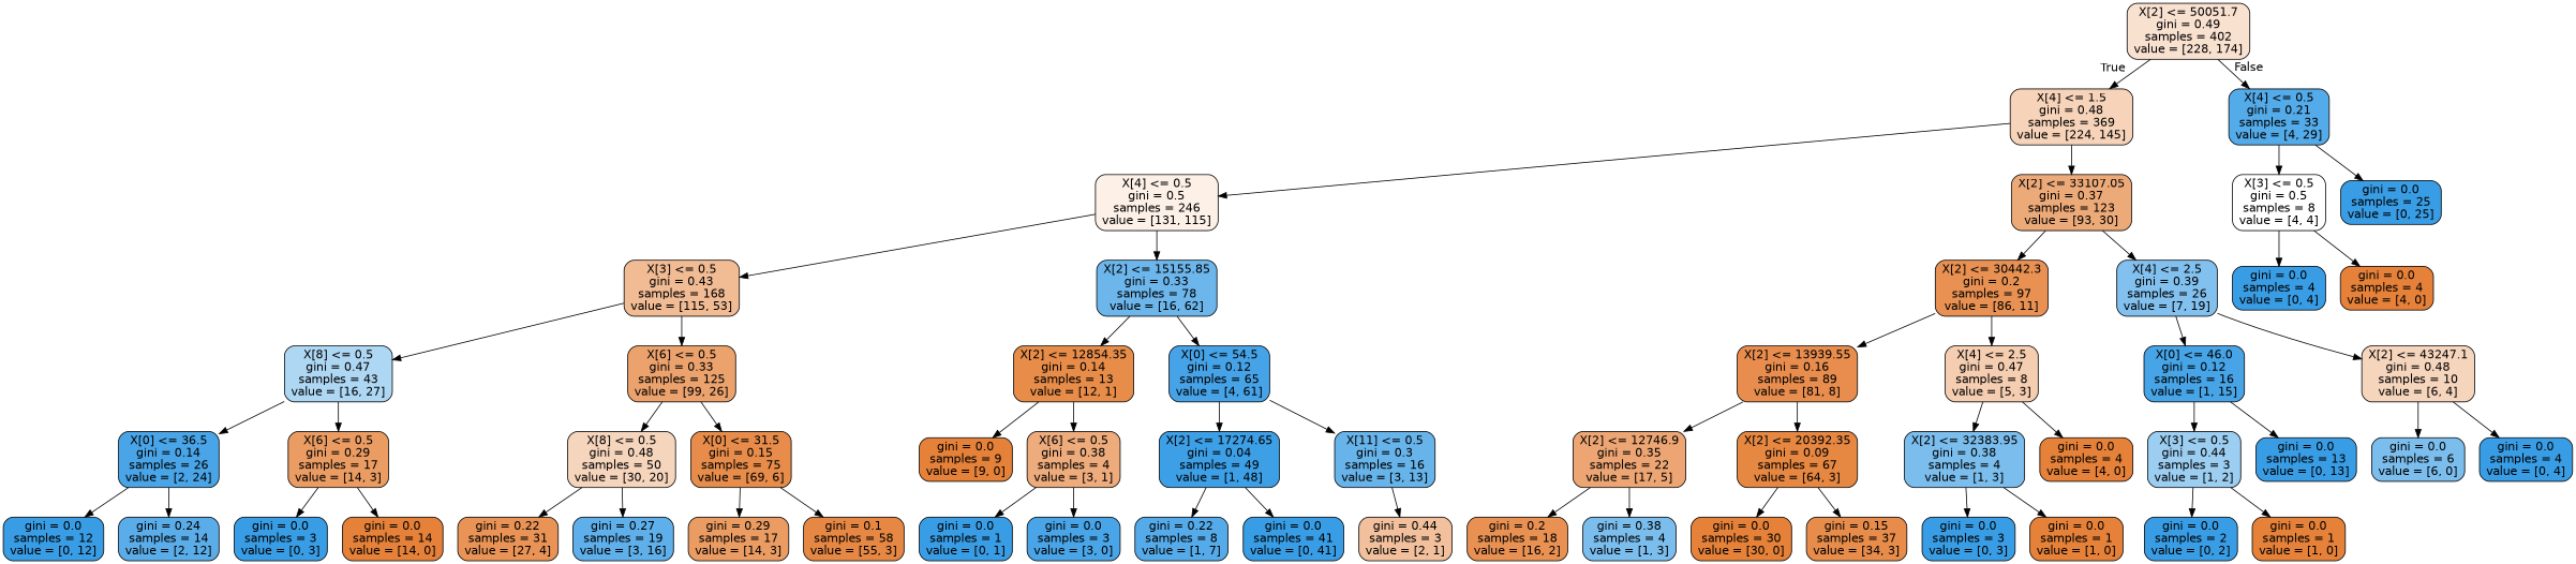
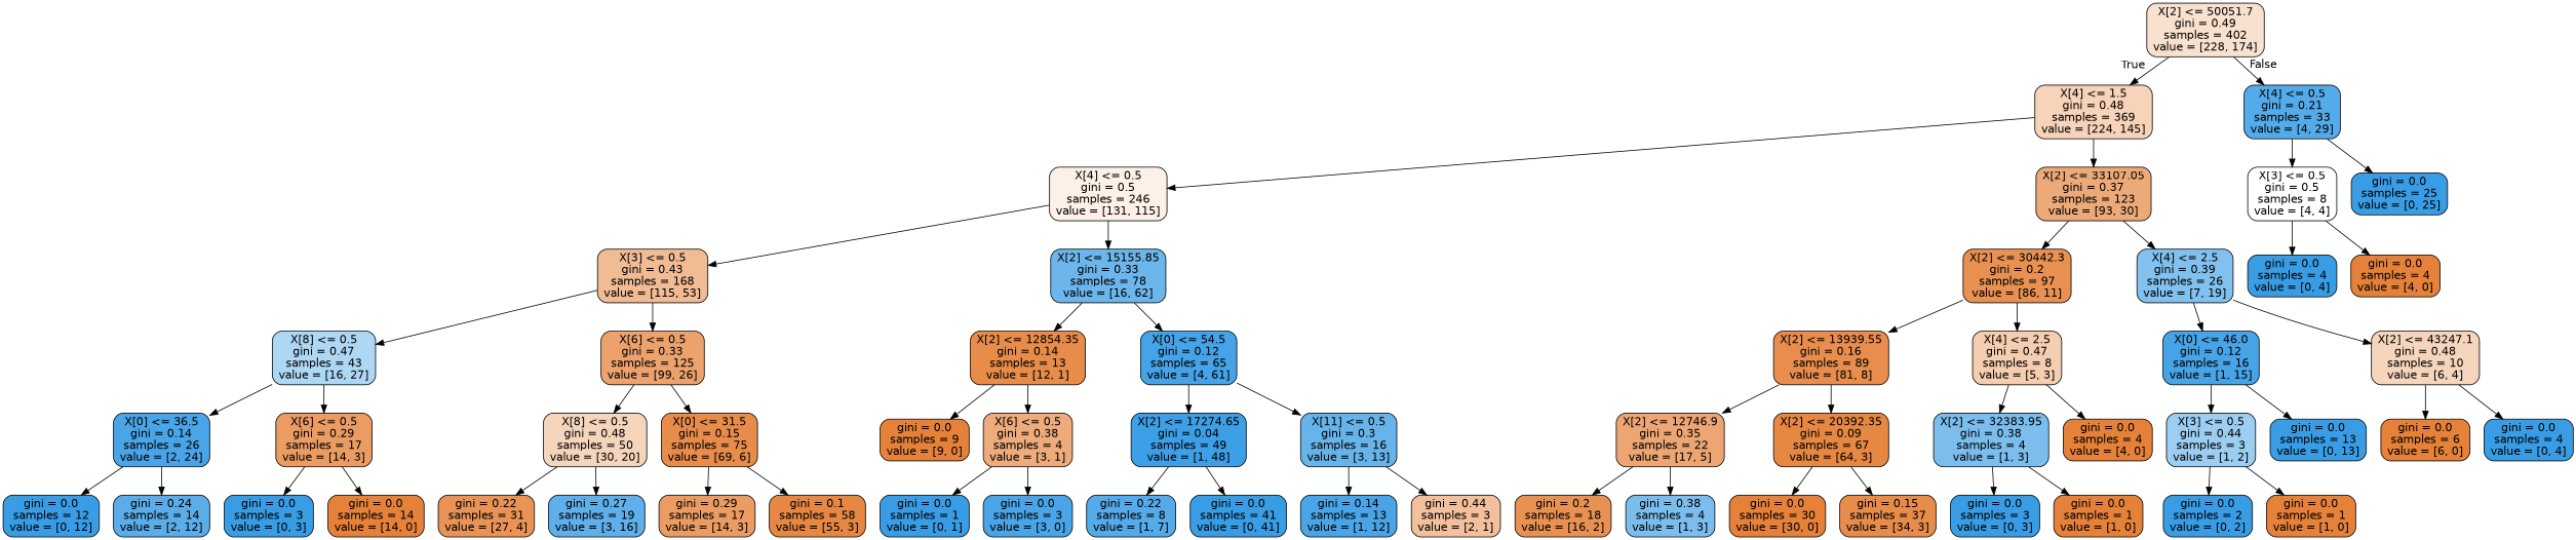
  digraph {
    node [color=black fillcolor="#399de5" fontname=helvetica shape=box style="filled, rounded"]
    edge [fontname=helvetica]
    n1 [fillcolor="#f9e1d0" label="X[2] <= 50051.7\ngini = 0.49\nsamples = 402\nvalue = [228, 174]"]
    n2 [fillcolor="#f6d3b9" label="X[4] <= 1.5\ngini = 0.48\nsamples = 369\nvalue = [224, 145]"]
    n3 [fillcolor="#54abe9" label="X[4] <= 0.5\ngini = 0.21\nsamples = 33\nvalue = [4, 29]"]
    n4 [fillcolor="#fcf0e7" label="X[4] <= 0.5\ngini = 0.5\nsamples = 246\nvalue = [131, 115]"]
    n5 [fillcolor="#edaa79" label="X[2] <= 33107.05\ngini = 0.37\nsamples = 123\nvalue = [93, 30]"]
    n6 [fillcolor="#ffffff" label="X[3] <= 0.5\ngini = 0.5\nsamples = 8\nvalue = [4, 4]"]
    n7 [label="gini = 0.0\nsamples = 25\nvalue = [0, 25]"]
    n8 [fillcolor="#f1bb94" label="X[3] <= 0.5\ngini = 0.43\nsamples = 168\nvalue = [115, 53]"]
    n9 [fillcolor="#6cb6ec" label="X[2] <= 15155.85\ngini = 0.33\nsamples = 78\nvalue = [16, 62]"]
    n10 [fillcolor="#e89152" label="X[2] <= 30442.3\ngini = 0.2\nsamples = 97\nvalue = [86, 11]"]
    n11 [fillcolor="#82c1ef" label="X[4] <= 2.5\ngini = 0.39\nsamples = 26\nvalue = [7, 19]"]
    n12 [fillcolor="#aed7f4" label="X[8] <= 0.5\ngini = 0.47\nsamples = 43\nvalue = [16, 27]"]
    n13 [fillcolor="#eca26d" label="X[6] <= 0.5\ngini = 0.33\nsamples = 125\nvalue = [99, 26]"]
    n14 [fillcolor="#e78c49" label="X[2] <= 12854.35\ngini = 0.14\nsamples = 13\nvalue = [12, 1]"]
    n15 [fillcolor="#46a3e7" label="X[0] <= 54.5\ngini = 0.12\nsamples = 65\nvalue = [4, 61]"]
    n16 [fillcolor="#49a5e7" label="X[0] <= 36.5\ngini = 0.14\nsamples = 26\nvalue = [2, 24]"]
    n17 [fillcolor="#eb9c63" label="X[6] <= 0.5\ngini = 0.29\nsamples = 17\nvalue = [14, 3]"]
    n18 [fillcolor="#f6d5bd" label="X[8] <= 0.5\ngini = 0.48\nsamples = 50\nvalue = [30, 20]"]
    n19 [fillcolor="#e78c4a" label="X[0] <= 31.5\ngini = 0.15\nsamples = 75\nvalue = [69, 6]"]
    n20 [label="gini = 0.0\nsamples = 12\nvalue = [0, 12]"]
    n21 [fillcolor="#5aade9" label="gini = 0.24\nsamples = 14\nvalue = [2, 12]"]
    n22 [label="gini = 0.0\nsamples = 3\nvalue = [0, 3]"]
    n23 [fillcolor="#e58139" label="gini = 0.0\nsamples = 14\nvalue = [14, 0]"]
    n24 [fillcolor="#e99456" label="gini = 0.22\nsamples = 31\nvalue = [27, 4]"]
    n25 [fillcolor="#5eafea" label="gini = 0.27\nsamples = 19\nvalue = [3, 16]"]
    n26 [fillcolor="#eb9c63" label="gini = 0.29\nsamples = 17\nvalue = [14, 3]"]
    n27 [fillcolor="#e68844" label="gini = 0.1\nsamples = 58\nvalue = [55, 3]"]
    n28 [fillcolor="#e58139" label="gini = 0.0\nsamples = 9\nvalue = [9, 0]"]
    n29 [fillcolor="#eeab7b" label="X[6] <= 0.5\ngini = 0.38\nsamples = 4\nvalue = [3, 1]"]
    n30 [fillcolor="#3d9fe6" label="X[2] <= 17274.65\ngini = 0.04\nsamples = 49\nvalue = [1, 48]"]
    n31 [fillcolor="#67b4eb" label="X[11] <= 0.5\ngini = 0.3\nsamples = 16\nvalue = [3, 13]"]
    n32 [label="gini = 0.0\nsamples = 1\nvalue = [0, 1]"]
    n33 [fillcolor="#49a5e7" label="gini = 0.0\nsamples = 3\nvalue = [3, 0]"]
    n34 [fillcolor="#55abe9" label="gini = 0.22\nsamples = 8\nvalue = [1, 7]"]
    n35 [label="gini = 0.0\nsamples = 41\nvalue = [0, 41]"]
+   n36 [fillcolor="#49a5e7" label="gini = 0.14\nsamples = 13\nvalue = [1, 12]"]
    n37 [fillcolor="#f2c09c" label="gini = 0.44\nsamples = 3\nvalue = [2, 1]"]
    n38 [fillcolor="#e88d4d" label="X[2] <= 13939.55\ngini = 0.16\nsamples = 89\nvalue = [81, 8]"]
    n39 [fillcolor="#f5cdb0" label="X[4] <= 2.5\ngini = 0.47\nsamples = 8\nvalue = [5, 3]"]
    n40 [fillcolor="#46a4e7" label="X[0] <= 46.0\ngini = 0.12\nsamples = 16\nvalue = [1, 15]"]
    n41 [fillcolor="#f6d5bd" label="X[2] <= 43247.1\ngini = 0.48\nsamples = 10\nvalue = [6, 4]"]
    n42 [fillcolor="#eda673" label="X[2] <= 12746.9\ngini = 0.35\nsamples = 22\nvalue = [17, 5]"]
    n43 [fillcolor="#e68742" label="X[2] <= 20392.35\ngini = 0.09\nsamples = 67\nvalue = [64, 3]"]
    n44 [fillcolor="#7bbeee" label="X[2] <= 32383.95\ngini = 0.38\nsamples = 4\nvalue = [1, 3]"]
    n45 [fillcolor="#e58139" label="gini = 0.0\nsamples = 4\nvalue = [4, 0]"]
    n46 [fillcolor="#e89152" label="gini = 0.2\nsamples = 18\nvalue = [16, 2]"]
    n47 [fillcolor="#7bbeee" label="gini = 0.38\nsamples = 4\nvalue = [1, 3]"]
    n48 [fillcolor="#e58139" label="gini = 0.0\nsamples = 30\nvalue = [30, 0]"]
    n49 [fillcolor="#e78c4a" label="gini = 0.15\nsamples = 37\nvalue = [34, 3]"]
    n50 [label="gini = 0.0\nsamples = 3\nvalue = [0, 3]"]
    n51 [fillcolor="#e58139" label="gini = 0.0\nsamples = 1\nvalue = [1, 0]"]
    n52 [fillcolor="#9ccef2" label="X[3] <= 0.5\ngini = 0.44\nsamples = 3\nvalue = [1, 2]"]
    n53 [label="gini = 0.0\nsamples = 13\nvalue = [0, 13]"]
-   n54 [fillcolor="#7bbeee" label="gini = 0.0\nsamples = 6\nvalue = [6, 0]"]
+   n54 [fillcolor="#e58139" label="gini = 0.0\nsamples = 6\nvalue = [6, 0]"]
    n55 [label="gini = 0.0\nsamples = 4\nvalue = [0, 4]"]
    n56 [label="gini = 0.0\nsamples = 2\nvalue = [0, 2]"]
    n57 [fillcolor="#e58139" label="gini = 0.0\nsamples = 1\nvalue = [1, 0]"]
    n58 [label="gini = 0.0\nsamples = 4\nvalue = [0, 4]"]
    n59 [fillcolor="#e58139" label="gini = 0.0\nsamples = 4\nvalue = [4, 0]"]
    n1 -> n2 [headlabel=True labelangle=45 labeldistance=2.5]
    n1 -> n3 [headlabel=False labelangle=-45 labeldistance=2.5]
    n2 -> n4
    n2 -> n5
    n3 -> n6
    n3 -> n7
    n4 -> n8
    n4 -> n9
    n5 -> n10
    n5 -> n11
    n6 -> n58
    n6 -> n59
    n8 -> n12
    n8 -> n13
    n9 -> n14
    n9 -> n15
    n10 -> n38
    n10 -> n39
    n11 -> n40
    n11 -> n41
    n12 -> n16
    n12 -> n17
    n13 -> n18
    n13 -> n19
    n14 -> n28
    n14 -> n29
    n15 -> n30
    n15 -> n31
    n16 -> n20
    n16 -> n21
    n17 -> n22
    n17 -> n23
    n18 -> n24
    n18 -> n25
    n19 -> n26
    n19 -> n27
    n29 -> n32
    n29 -> n33
    n30 -> n34
    n30 -> n35
+   n31 -> n36
    n31 -> n37
    n38 -> n42
    n38 -> n43
    n39 -> n44
    n39 -> n45
    n40 -> n52
    n40 -> n53
    n41 -> n54
    n41 -> n55
    n42 -> n46
    n42 -> n47
    n43 -> n48
    n43 -> n49
    n44 -> n50
    n44 -> n51
    n52 -> n56
    n52 -> n57
  }
